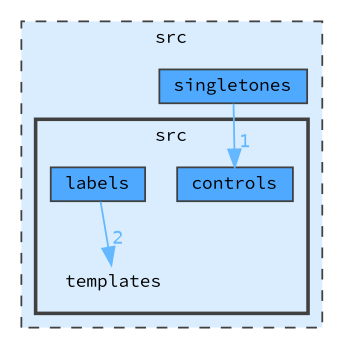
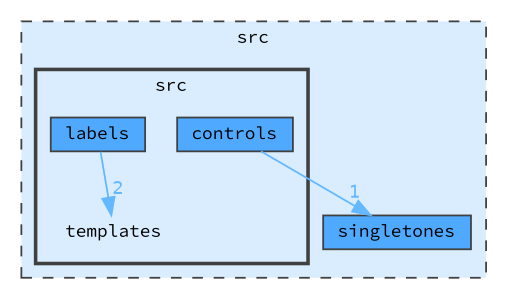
  digraph {
    compound=true
    fontname="Source Code Pro"
    node [fontname="Source Code Pro" fontsize=10 shape=box color=grey25 fillcolor="#4ea9ff" style=filled]
    edge [color=steelblue1 fontcolor=steelblue1 fontname="Source Code Pro" fontsize=10 labeldistance=1.5 labelfontname=Helvetica labelfontsize=10]
    n1 [height=0.2 label=templates shape=plaintext width=0.4 color="" fillcolor="" style=""]
    n2 [height=0.2 label=controls width=0.4]
    n3 [height=0.2 label=labels width=0.4]
    n4 [height=0.2 label=singletones width=0.4]
    subgraph cluster_1 {
      bgcolor="#daedff"
      fontsize=10
      label=src
      pencolor=grey25
      style="filled,dashed"
      n4
      subgraph cluster_2 {
        bgcolor="#daedff"
        fontsize=10
        label=src
        pencolor=grey25
        style="filled,bold"
        n1
        n2
        n3
      }
    }
-   n4 -> n2 [headlabel=1]
+   n2 -> n4 [headlabel=1]
    n3 -> n1 [headlabel=2]
  }
